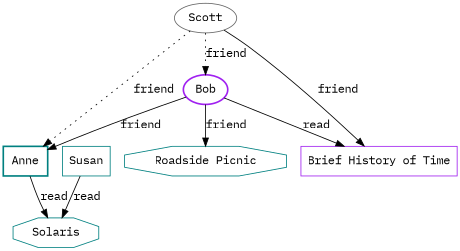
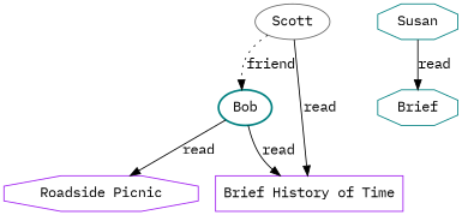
  digraph {
    fontname="IBM Plex Mono"
    node [color=purple fontname="IBM Plex Mono" shape=octagon]
    edge [fontname="IBM Plex Mono"]
    n1 [age=36 color=gray40 label=Scott shape=ellipse]
-   n2 [age=47 label=Bob shape=ellipse style=bold]
-   n3 [age=34 color=teal label=Anne shape=box style=bold]
+   n2 [age=47 color=teal label=Bob shape=ellipse style=bold]
    n4 [category=nonfiction label="Brief History of Time" shape=box title="Brief History of Time"]
-   n5 [category=novel color=teal label="Roadside Picnic" title="Roadside Picnic"]
-   n6 [category=novel color=teal label=Solaris title=Solaris]
-   n7 [age=45 color=teal label=Susan shape=box]
+   n5 [category=novel label="Roadside Picnic" title="Roadside Picnic"]
+   n6 [category=novel color=teal label=Brief title=Solaris]
+   n7 [age=45 color=teal label=Susan]
    n1 -> n2 [label=friend style=dotted]
-   n1 -> n3 [label=friend style=dotted]
-   n1 -> n4 [label=friend]
-   n2 -> n3 [label=friend]
+   n1 -> n4 [label=read]
    n2 -> n4 [label=read]
-   n2 -> n5 [label=friend]
-   n3 -> n6 [label=read]
+   n2 -> n5 [label=read]
    n7 -> n6 [label=read]
  }
